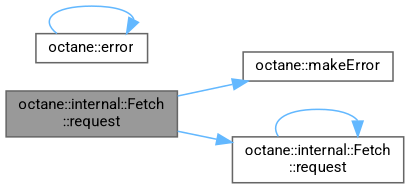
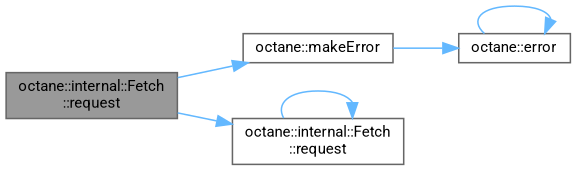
  digraph {
    rankdir=LR
    fontname=Roboto
    node [color=grey40 fillcolor=white fontname=Roboto fontsize=10 shape=box style=filled]
    edge [color=steelblue1 fontname=Roboto fontsize=10 labelfontname=Helvetica labelfontsize=10 style=solid]
    n1 [color=gray40 fillcolor=grey60 fontcolor=black height=0.2 label="octane::internal::Fetch\l::request" width=0.4]
    n2 [height=0.2 label="octane::makeError" width=0.4]
    n3 [height=0.2 label="octane::internal::Fetch\l::request" width=0.4]
    n4 [height=0.2 label="octane::error" width=0.4]
    n1 -> n2
    n1 -> n3
+   n2 -> n4
    n3 -> n3
    n4 -> n4
  }
